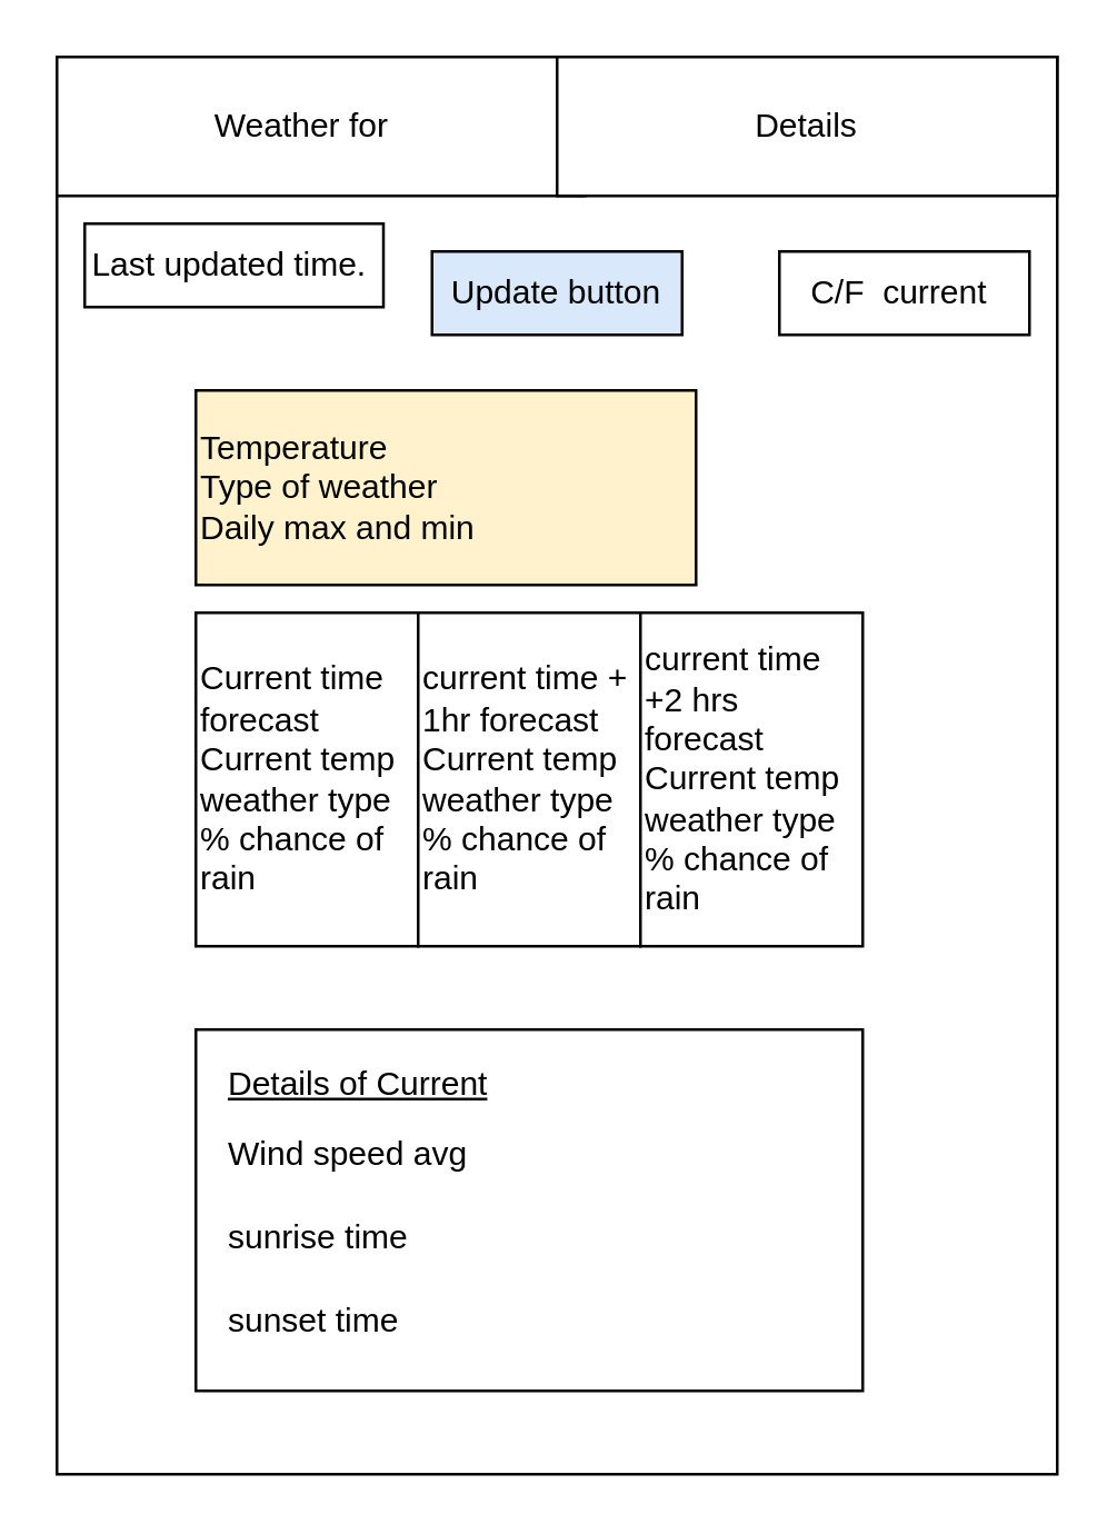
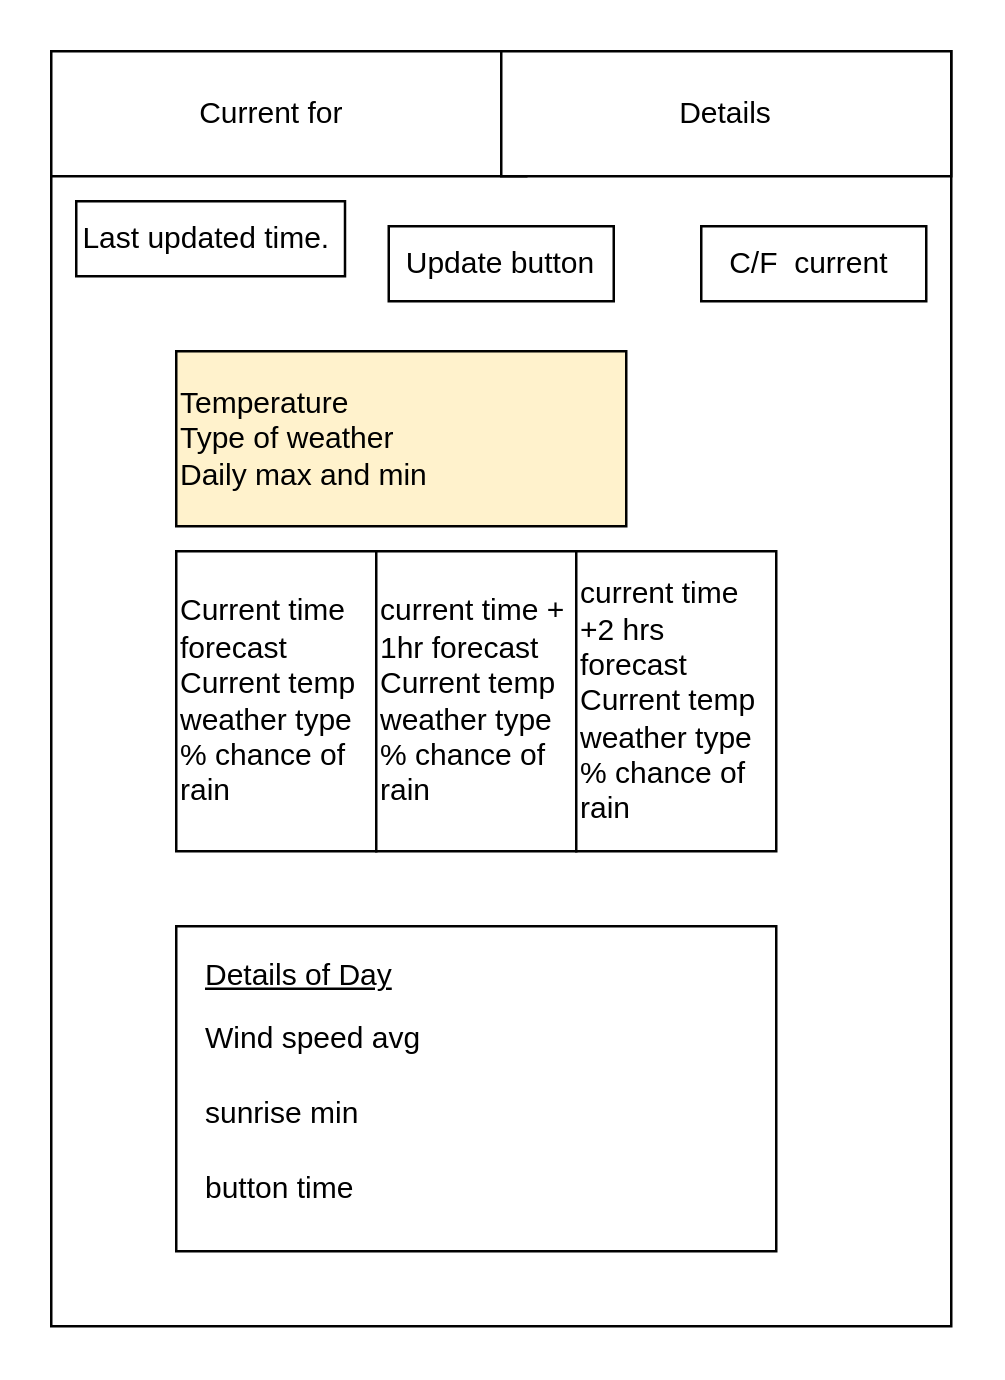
  <mxCell id="0" />
  <mxCell id="1" parent="0" />
  <mxCell id="2" value="" style="rounded=0;whiteSpace=wrap;html=1;" vertex="1" parent="1"><mxGeometry x="20" y="20" width="360" height="510" as="geometry" /></mxCell>
  <mxCell id="3" value="" style="rounded=0;whiteSpace=wrap;html=1;" vertex="1" parent="1"><mxGeometry x="20" y="20" width="190" height="50" as="geometry" /></mxCell>
- <mxCell id="4" value="Weather for&amp;nbsp;" style="text;html=1;strokeColor=none;fillColor=none;align=center;verticalAlign=middle;whiteSpace=wrap;rounded=0;" vertex="1" parent="1"><mxGeometry x="25" y="25" width="170" height="40" as="geometry" /></mxCell>
+ <mxCell id="4" value="Current for&amp;nbsp;" style="text;html=1;strokeColor=none;fillColor=none;align=center;verticalAlign=middle;whiteSpace=wrap;rounded=0;" vertex="1" parent="1"><mxGeometry x="25" y="25" width="170" height="40" as="geometry" /></mxCell>
  <mxCell id="5" value="Details" style="rounded=0;whiteSpace=wrap;html=1;" vertex="1" parent="1"><mxGeometry x="200" y="20" width="180" height="50" as="geometry" /></mxCell>
  <mxCell id="6" value="C/F&amp;nbsp; current&amp;nbsp;" style="rounded=0;whiteSpace=wrap;html=1;" vertex="1" parent="1"><mxGeometry x="280" y="90" width="90" height="30" as="geometry" /></mxCell>
  <mxCell id="7" value="Temperature&amp;nbsp;&lt;br&gt;Type of weather&amp;nbsp;&lt;br&gt;Daily max and min" style="rounded=0;whiteSpace=wrap;html=1;align=left;direction=west;fillColor=#fff2cc;" vertex="1" parent="1"><mxGeometry x="70" y="140" width="180" height="70" as="geometry" /></mxCell>
  <mxCell id="8" value="Current time forecast&lt;br&gt;Current temp&lt;br&gt;weather type&lt;br&gt;% chance of rain" style="rounded=0;whiteSpace=wrap;html=1;align=left;direction=west;" vertex="1" parent="1"><mxGeometry x="70" y="220" width="80" height="120" as="geometry" /></mxCell>
  <mxCell id="9" value="current time + 1hr forecast&lt;br&gt;Current temp&lt;br&gt;weather type&lt;br&gt;% chance of rain" style="rounded=0;whiteSpace=wrap;html=1;align=left;direction=west;" vertex="1" parent="1"><mxGeometry x="150" y="220" width="80" height="120" as="geometry" /></mxCell>
  <mxCell id="10" value="current time +2 hrs forecast&lt;br&gt;Current temp&lt;br&gt;weather type&lt;br&gt;% chance of rain" style="rounded=0;whiteSpace=wrap;html=1;align=left;direction=west;" vertex="1" parent="1"><mxGeometry x="230" y="220" width="80" height="120" as="geometry" /></mxCell>
  <mxCell id="11" value="" style="rounded=0;whiteSpace=wrap;html=1;" vertex="1" parent="1"><mxGeometry x="70" y="370" width="240" height="130" as="geometry" /></mxCell>
- <mxCell id="12" value="Details of Current&lt;br&gt;" style="text;html=1;strokeColor=none;fillColor=none;align=left;verticalAlign=middle;whiteSpace=wrap;rounded=0;fontStyle=4" vertex="1" parent="1"><mxGeometry x="80" y="380" width="160" height="20" as="geometry" /></mxCell>
- <mxCell id="13" value="sunrise time" style="text;html=1;strokeColor=none;fillColor=none;align=left;verticalAlign=middle;whiteSpace=wrap;rounded=0;" vertex="1" parent="1"><mxGeometry x="80" y="430" width="145" height="30" as="geometry" /></mxCell>
+ <mxCell id="12" value="Details of Day&lt;br&gt;" style="text;html=1;strokeColor=none;fillColor=none;align=left;verticalAlign=middle;whiteSpace=wrap;rounded=0;fontStyle=4" vertex="1" parent="1"><mxGeometry x="80" y="380" width="160" height="20" as="geometry" /></mxCell>
+ <mxCell id="13" value="sunrise min" style="text;html=1;strokeColor=none;fillColor=none;align=left;verticalAlign=middle;whiteSpace=wrap;rounded=0;" vertex="1" parent="1"><mxGeometry x="80" y="430" width="145" height="30" as="geometry" /></mxCell>
  <mxCell id="14" value="Wind speed avg" style="text;html=1;strokeColor=none;fillColor=none;align=left;verticalAlign=middle;whiteSpace=wrap;rounded=0;" vertex="1" parent="1"><mxGeometry x="80" y="400" width="120" height="30" as="geometry" /></mxCell>
- <mxCell id="15" value="sunset time" style="text;html=1;strokeColor=none;fillColor=none;align=left;verticalAlign=middle;whiteSpace=wrap;rounded=0;" vertex="1" parent="1"><mxGeometry x="80" y="460" width="130" height="30" as="geometry" /></mxCell>
+ <mxCell id="15" value="button time" style="text;html=1;strokeColor=none;fillColor=none;align=left;verticalAlign=middle;whiteSpace=wrap;rounded=0;" vertex="1" parent="1"><mxGeometry x="80" y="460" width="130" height="30" as="geometry" /></mxCell>
  <mxCell id="16" value="Last updated time.&amp;nbsp;" style="rounded=0;whiteSpace=wrap;html=1;" vertex="1" parent="1"><mxGeometry x="30" y="80" width="107.5" height="30" as="geometry" /></mxCell>
- <mxCell id="17" value="Update button" style="rounded=0;whiteSpace=wrap;html=1;fillColor=#dae8fc;" vertex="1" parent="1"><mxGeometry x="155" y="90" width="90" height="30" as="geometry" /></mxCell>
+ <mxCell id="17" value="Update button" style="rounded=0;whiteSpace=wrap;html=1;" vertex="1" parent="1"><mxGeometry x="155" y="90" width="90" height="30" as="geometry" /></mxCell>
